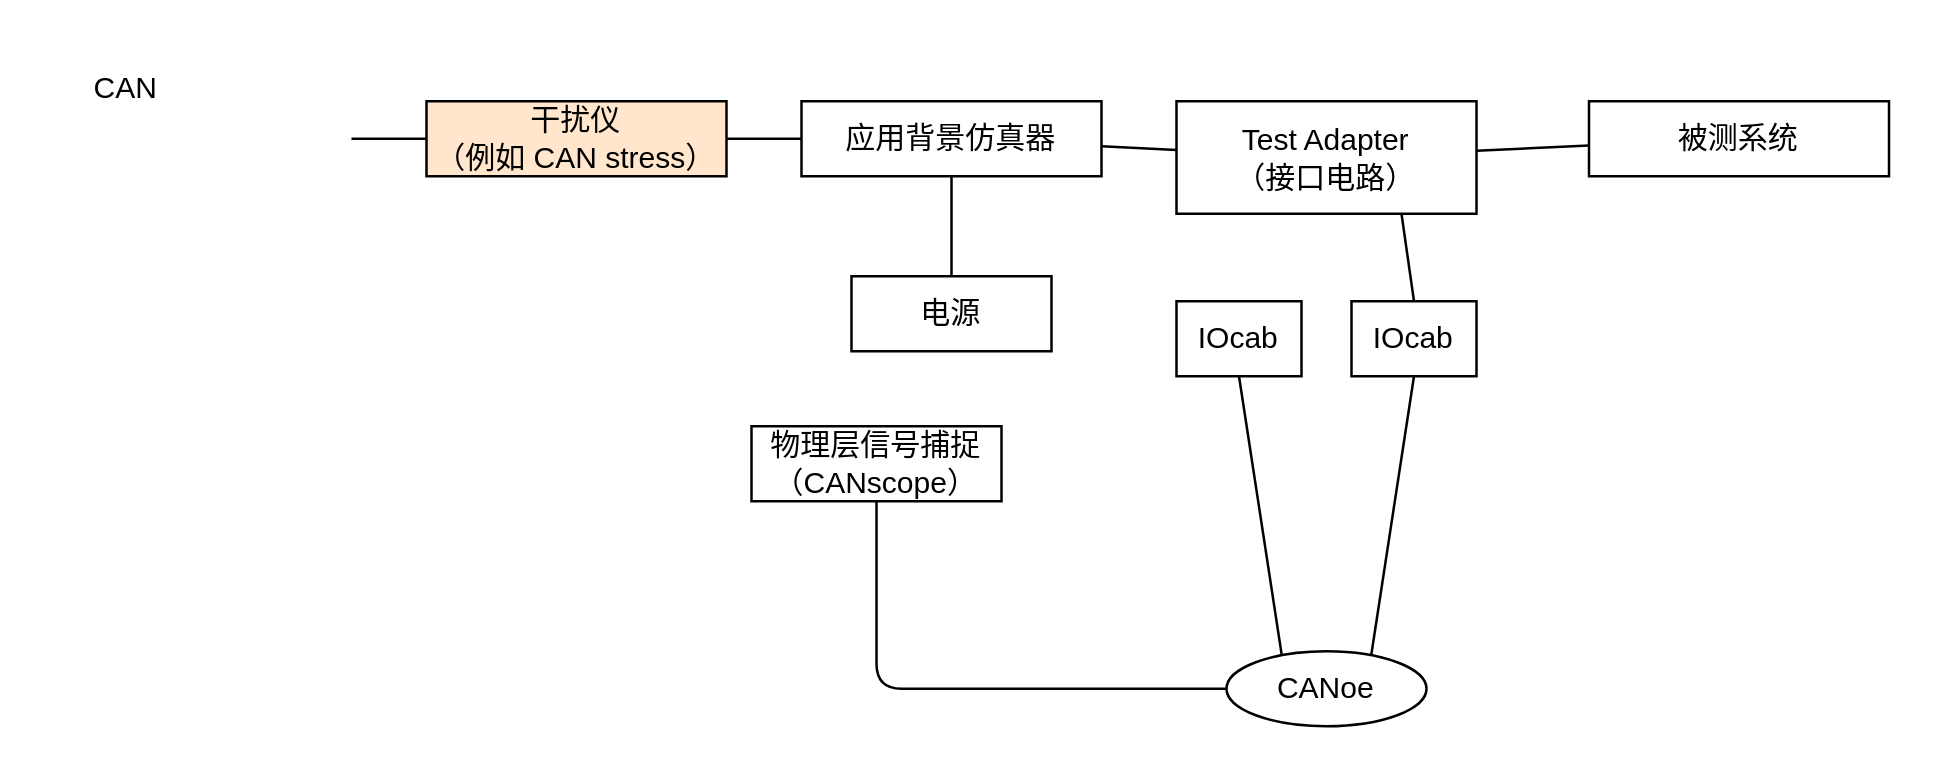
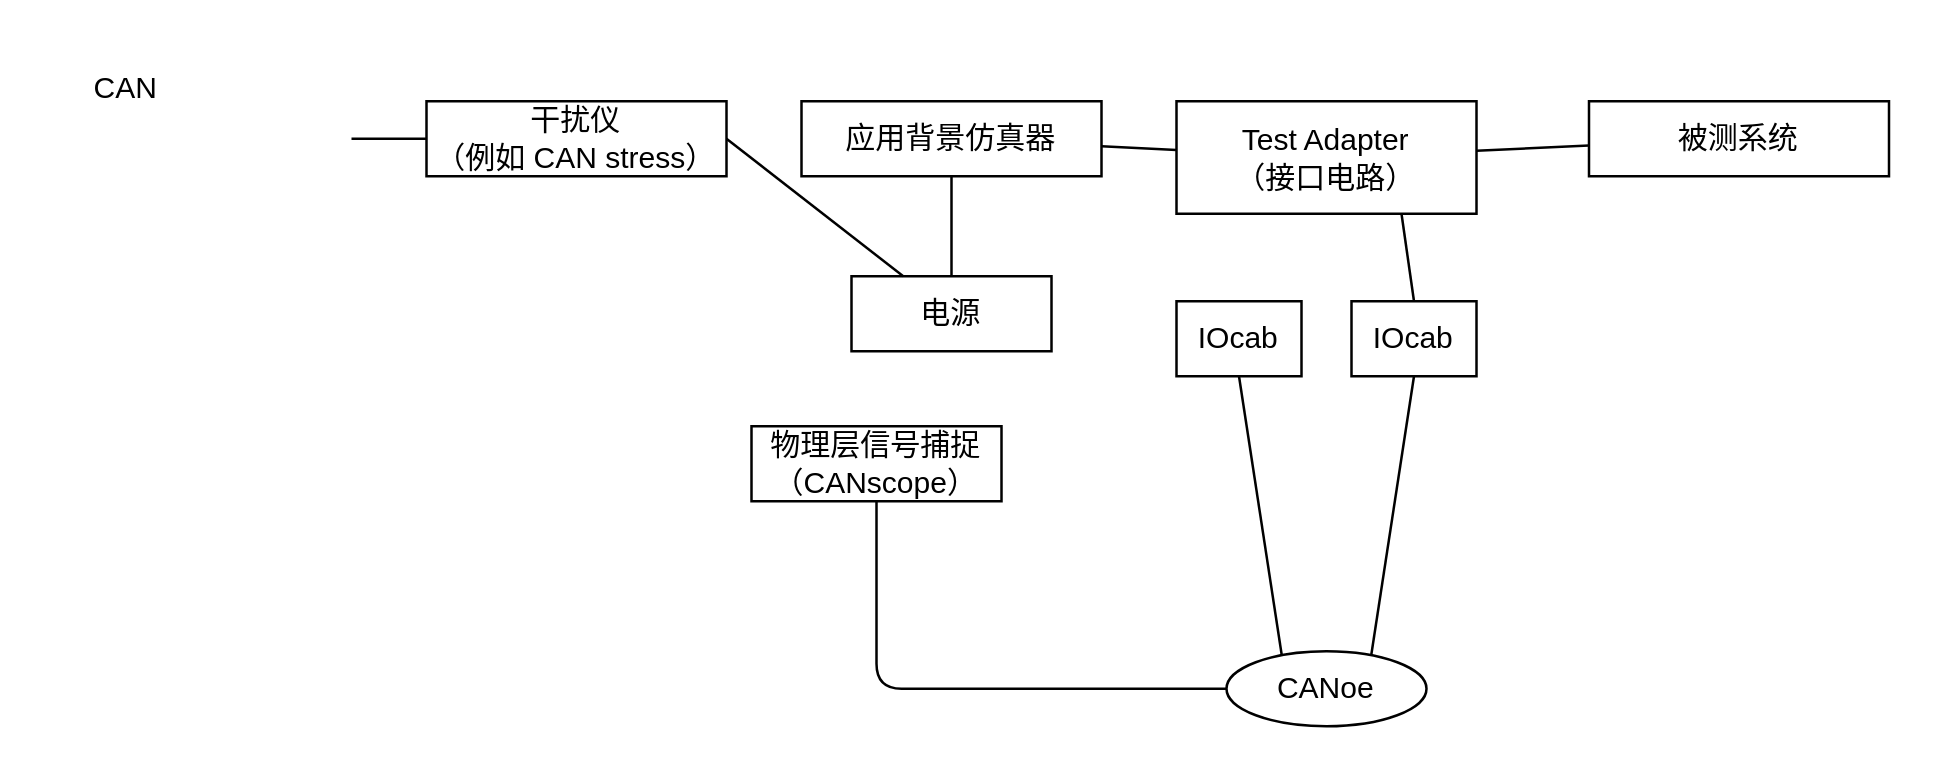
  <mxCell id="0" />
  <mxCell id="1" parent="0" />
  <mxCell id="2" value="被测系统" style="rounded=0;whiteSpace=wrap;html=1;" vertex="1" parent="1"><mxGeometry x="635" y="40" width="120" height="30" as="geometry" /></mxCell>
  <mxCell id="3" value="" style="edgeStyle=none;html=1;endArrow=none;endFill=0;" edge="1" parent="1" source="5" target="2"><mxGeometry relative="1" as="geometry" /></mxCell>
  <mxCell id="4" value="" style="edgeStyle=none;html=1;endArrow=none;endFill=0;" edge="1" parent="1" source="5" target="7"><mxGeometry relative="1" as="geometry" /></mxCell>
  <mxCell id="5" value="Test Adapter&lt;br&gt;（接口电路）" style="rounded=0;whiteSpace=wrap;html=1;" vertex="1" parent="1"><mxGeometry x="470" y="40" width="120" height="45" as="geometry" /></mxCell>
  <mxCell id="6" value="" style="edgeStyle=none;html=1;endArrow=none;endFill=0;" edge="1" parent="1" source="7" target="8"><mxGeometry relative="1" as="geometry" /></mxCell>
  <mxCell id="7" value="应用背景仿真器" style="rounded=0;whiteSpace=wrap;html=1;" vertex="1" parent="1"><mxGeometry x="320" y="40" width="120" height="30" as="geometry" /></mxCell>
  <mxCell id="8" value="电源" style="rounded=0;whiteSpace=wrap;html=1;" vertex="1" parent="1"><mxGeometry x="340" y="110" width="80" height="30" as="geometry" /></mxCell>
  <mxCell id="9" style="edgeStyle=none;html=1;exitX=0;exitY=0.5;exitDx=0;exitDy=0;entryX=0.5;entryY=1;entryDx=0;entryDy=0;endArrow=none;endFill=0;" edge="1" parent="1" source="10" target="16"><mxGeometry relative="1" as="geometry"><Array as="points"><mxPoint x="350" y="275" /></Array></mxGeometry></mxCell>
  <mxCell id="10" value="CANoe" style="ellipse;whiteSpace=wrap;html=1;" vertex="1" parent="1"><mxGeometry x="490" y="260" width="80" height="30" as="geometry" /></mxCell>
  <mxCell id="11" style="edgeStyle=none;html=1;exitX=0.5;exitY=1;exitDx=0;exitDy=0;entryX=0.75;entryY=0;entryDx=0;entryDy=0;endArrow=none;endFill=0;" edge="1" parent="1" source="13" target="10"><mxGeometry relative="1" as="geometry" /></mxCell>
  <mxCell id="12" style="edgeStyle=none;html=1;exitX=0.5;exitY=0;exitDx=0;exitDy=0;entryX=0.75;entryY=1;entryDx=0;entryDy=0;endArrow=none;endFill=0;" edge="1" parent="1" source="13" target="5"><mxGeometry relative="1" as="geometry" /></mxCell>
  <mxCell id="13" value="IOcab" style="rounded=0;whiteSpace=wrap;html=1;" vertex="1" parent="1"><mxGeometry x="540" y="120" width="50" height="30" as="geometry" /></mxCell>
  <mxCell id="14" style="edgeStyle=none;html=1;exitX=0.5;exitY=1;exitDx=0;exitDy=0;entryX=0.25;entryY=0;entryDx=0;entryDy=0;endArrow=none;endFill=0;" edge="1" parent="1" source="15" target="10"><mxGeometry relative="1" as="geometry" /></mxCell>
  <mxCell id="15" value="IOcab" style="rounded=0;whiteSpace=wrap;html=1;" vertex="1" parent="1"><mxGeometry x="470" y="120" width="50" height="30" as="geometry" /></mxCell>
  <mxCell id="16" value="物理层信号捕捉（CANscope）" style="rounded=0;whiteSpace=wrap;html=1;" vertex="1" parent="1"><mxGeometry x="300" y="170" width="100" height="30" as="geometry" /></mxCell>
  <mxCell id="17" style="edgeStyle=none;html=1;exitX=0;exitY=0.5;exitDx=0;exitDy=0;endArrow=none;endFill=0;" edge="1" parent="1" source="19"><mxGeometry relative="1" as="geometry"><mxPoint x="140" y="55" as="targetPoint" /></mxGeometry></mxCell>
- <mxCell id="18" style="edgeStyle=none;html=1;exitX=1;exitY=0.5;exitDx=0;exitDy=0;entryX=0;entryY=0.5;entryDx=0;entryDy=0;endArrow=none;endFill=0;" edge="1" parent="1" source="19" target="7"><mxGeometry relative="1" as="geometry" /></mxCell>
- <mxCell id="19" value="干扰仪&lt;br&gt;（例如 CAN stress）" style="rounded=0;whiteSpace=wrap;html=1;fillColor=#ffe6cc;" vertex="1" parent="1"><mxGeometry x="170" y="40" width="120" height="30" as="geometry" /></mxCell>
+ <mxCell id="18" style="edgeStyle=none;html=1;exitX=1;exitY=0.5;exitDx=0;exitDy=0;endArrow=none;endFill=0;" edge="1" parent="1" source="19" target="8"><mxGeometry relative="1" as="geometry" /></mxCell>
+ <mxCell id="19" value="干扰仪&lt;br&gt;（例如 CAN stress）" style="rounded=0;whiteSpace=wrap;html=1;" vertex="1" parent="1"><mxGeometry x="170" y="40" width="120" height="30" as="geometry" /></mxCell>
  <mxCell id="20" value="CAN" style="text;html=1;strokeColor=none;fillColor=none;align=center;verticalAlign=middle;whiteSpace=wrap;rounded=0;" vertex="1" parent="1"><mxGeometry x="20" y="20" width="60" height="30" as="geometry" /></mxCell>
